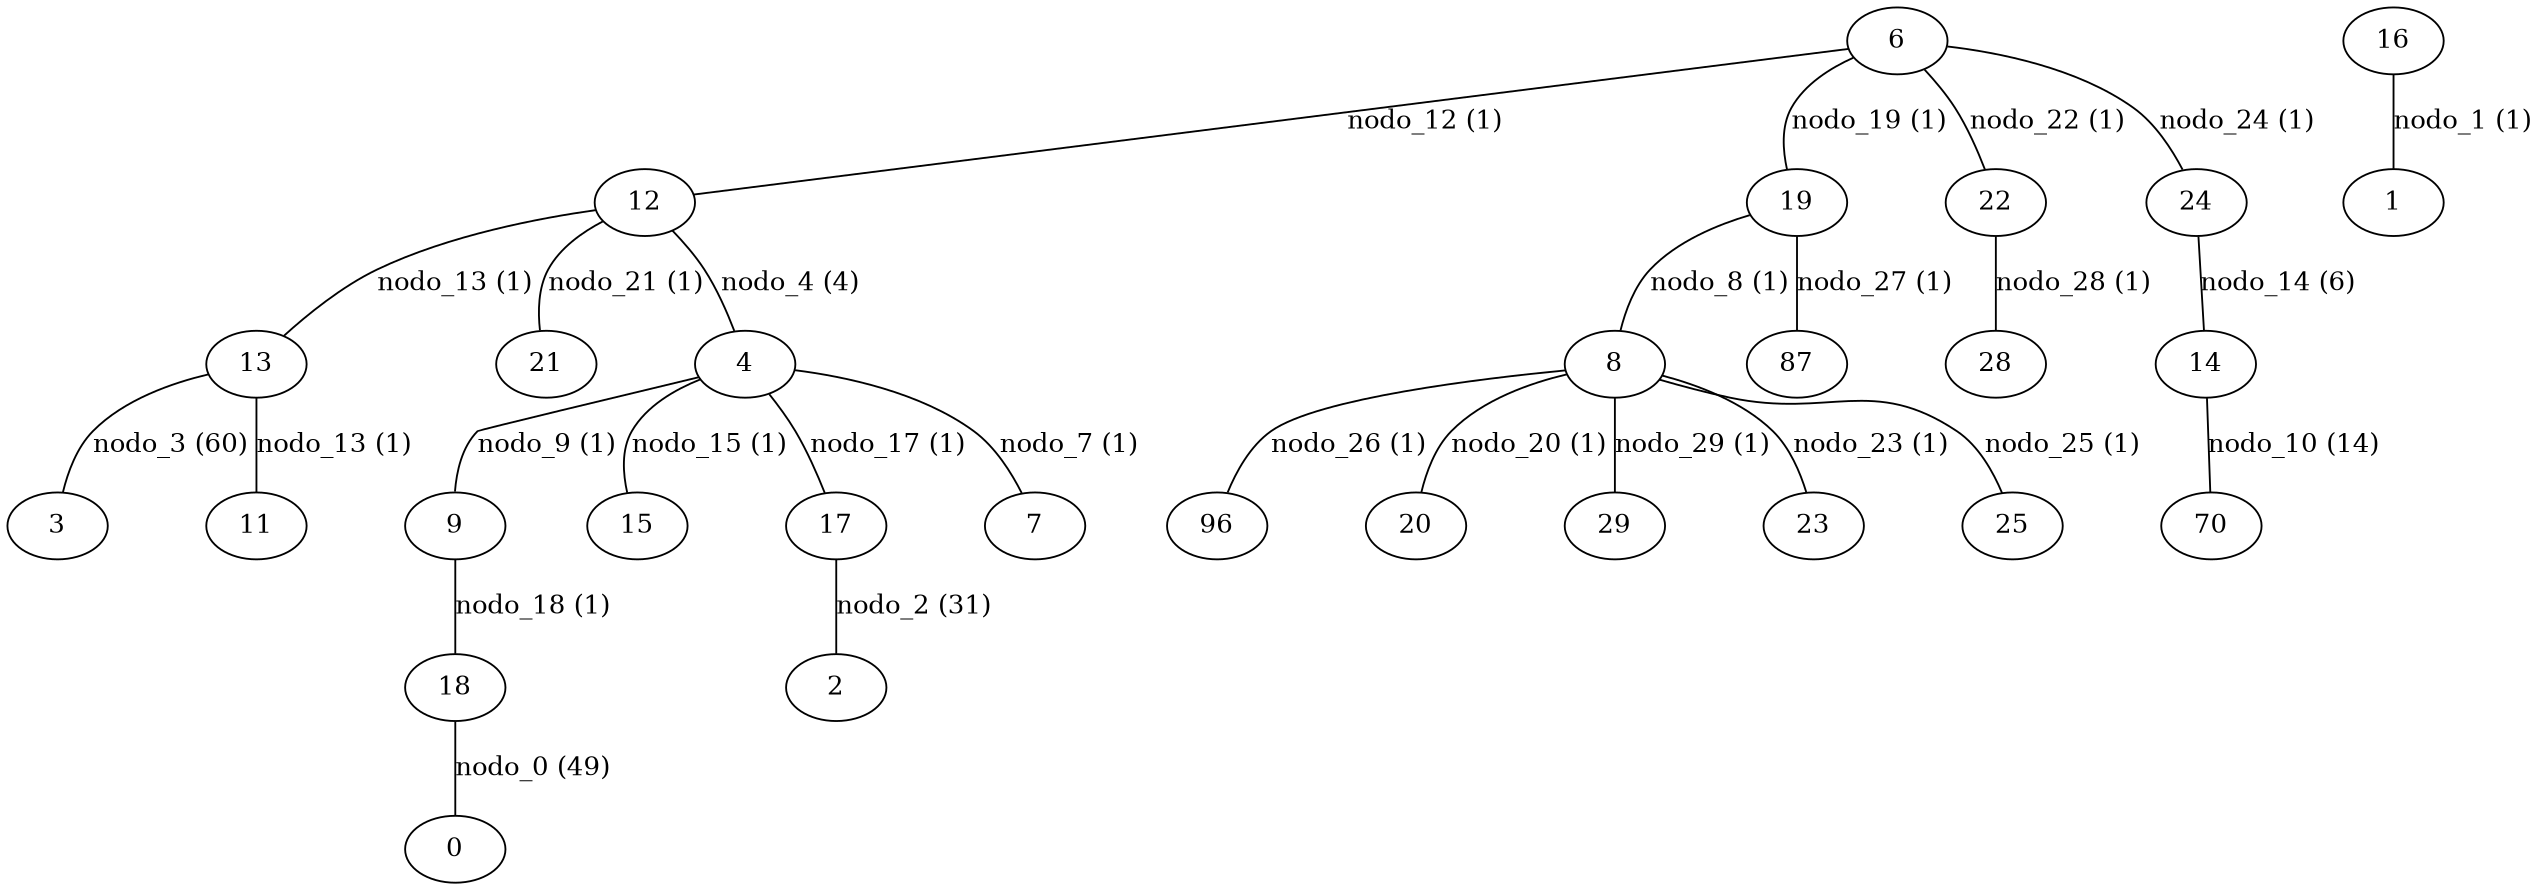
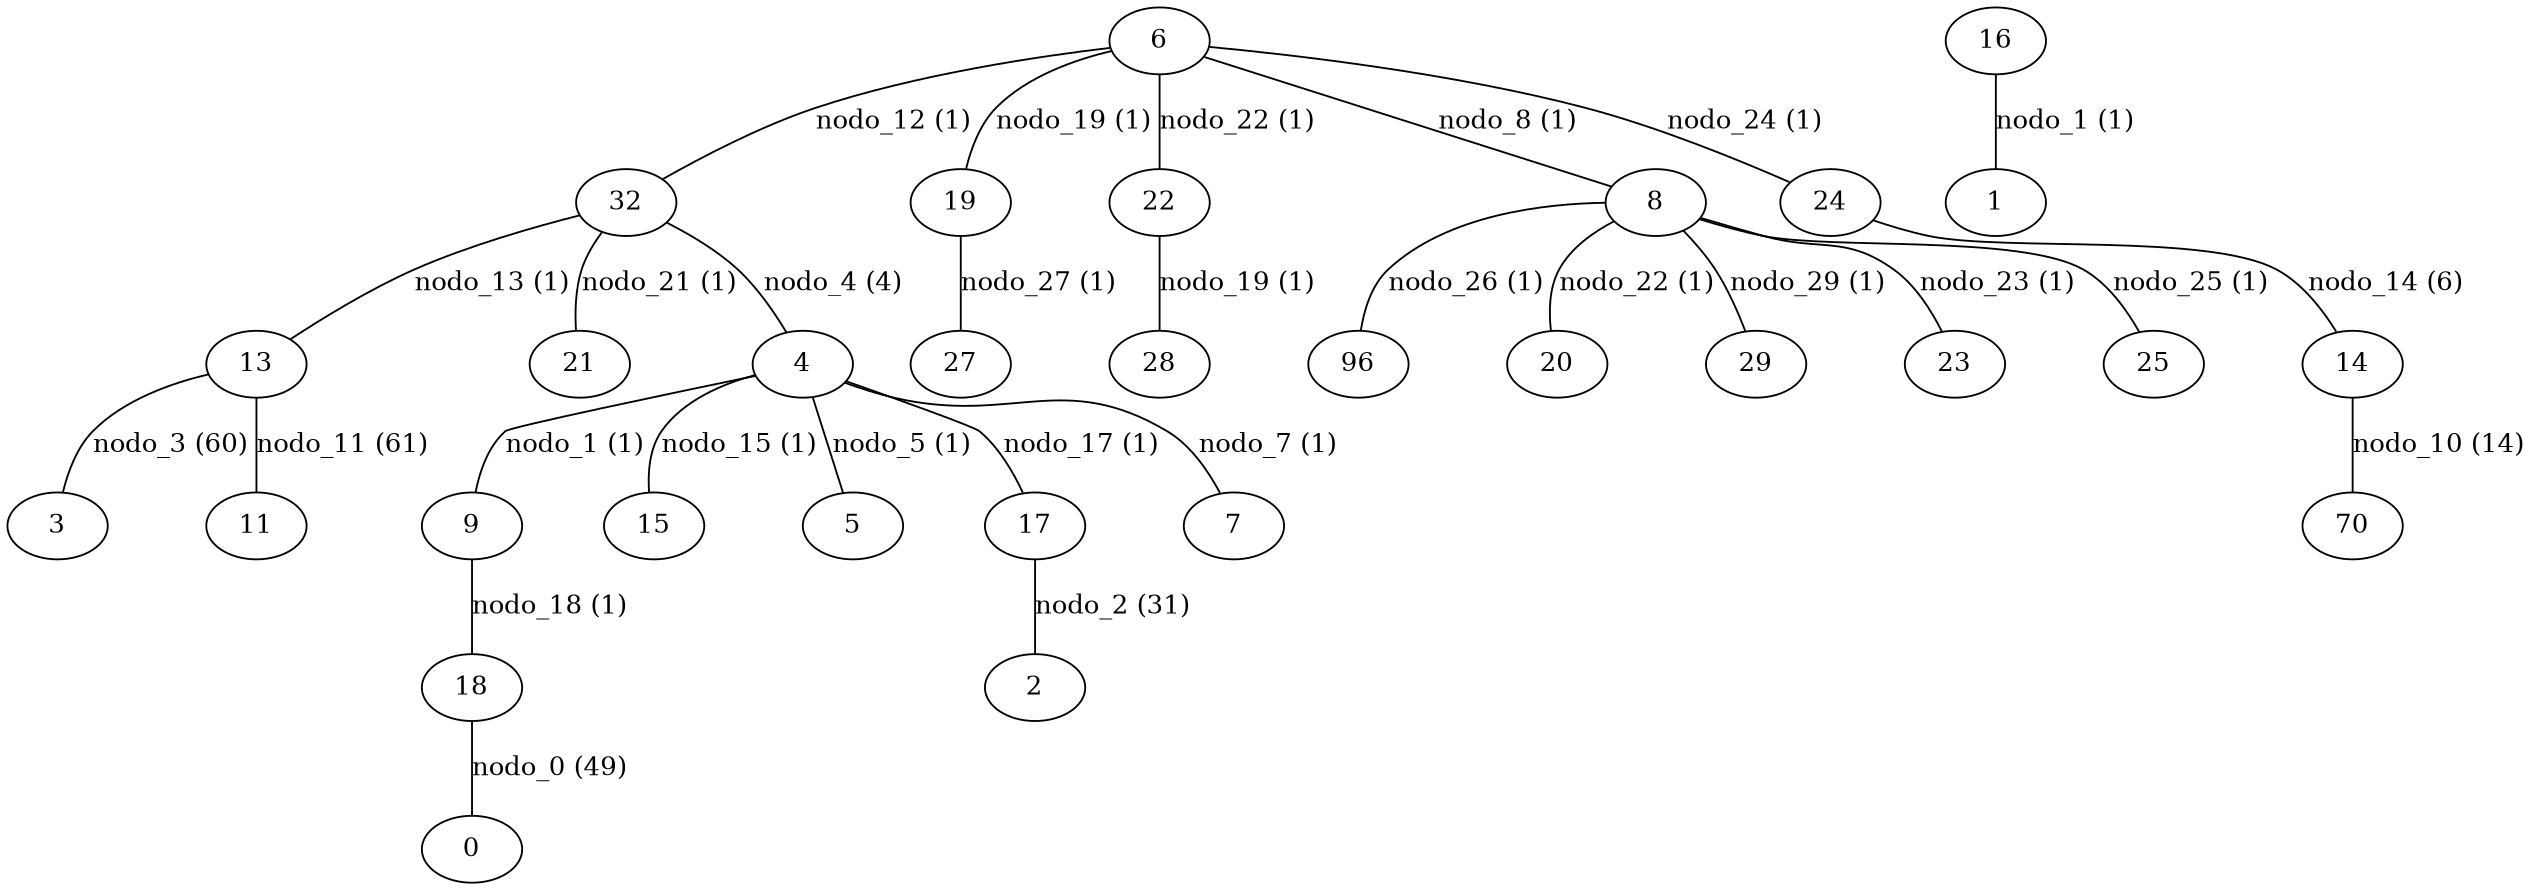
  graph {
    6
-   12
+   12 [label=32]
    19
    22
    8
    24
    13
    21
    4
-   27 [label=87]
+   27
    28
    n12 [label=96]
    20
    29
    23
    25
    14
    3
    11
    9
    15
+   5
    17
    7
    18
    0
    n27 [label=70]
    2
    16
    1
    6 -- 12 [label="nodo_12 (1)"]
    6 -- 19 [label="nodo_19 (1)"]
    6 -- 22 [label="nodo_22 (1)"]
-   19 -- 8 [label="nodo_8 (1)"]
+   6 -- 8 [label="nodo_8 (1)"]
    6 -- 24 [label="nodo_24 (1)"]
    12 -- 13 [label="nodo_13 (1)"]
    12 -- 21 [label="nodo_21 (1)"]
    12 -- 4 [label="nodo_4 (4)"]
    19 -- 27 [label="nodo_27 (1)"]
-   22 -- 28 [label="nodo_28 (1)"]
+   22 -- 28 [label="nodo_19 (1)"]
    8 -- n12 [label="nodo_26 (1)"]
-   8 -- 20 [label="nodo_20 (1)"]
+   8 -- 20 [label="nodo_22 (1)"]
    8 -- 29 [label="nodo_29 (1)"]
    8 -- 23 [label="nodo_23 (1)"]
    8 -- 25 [label="nodo_25 (1)"]
    24 -- 14 [label="nodo_14 (6)"]
    13 -- 3 [label="nodo_3 (60)"]
-   13 -- 11 [label="nodo_13 (1)"]
-   4 -- 9 [label="nodo_9 (1)"]
+   13 -- 11 [label="nodo_11 (61)"]
+   4 -- 9 [label="nodo_1 (1)"]
    4 -- 15 [label="nodo_15 (1)"]
+   4 -- 5 [label="nodo_5 (1)"]
    4 -- 17 [label="nodo_17 (1)"]
    4 -- 7 [label="nodo_7 (1)"]
    14 -- n27 [label="nodo_10 (14)"]
    9 -- 18 [label="nodo_18 (1)"]
    17 -- 2 [label="nodo_2 (31)"]
    18 -- 0 [label="nodo_0 (49)"]
    16 -- 1 [label="nodo_1 (1)"]
  }
